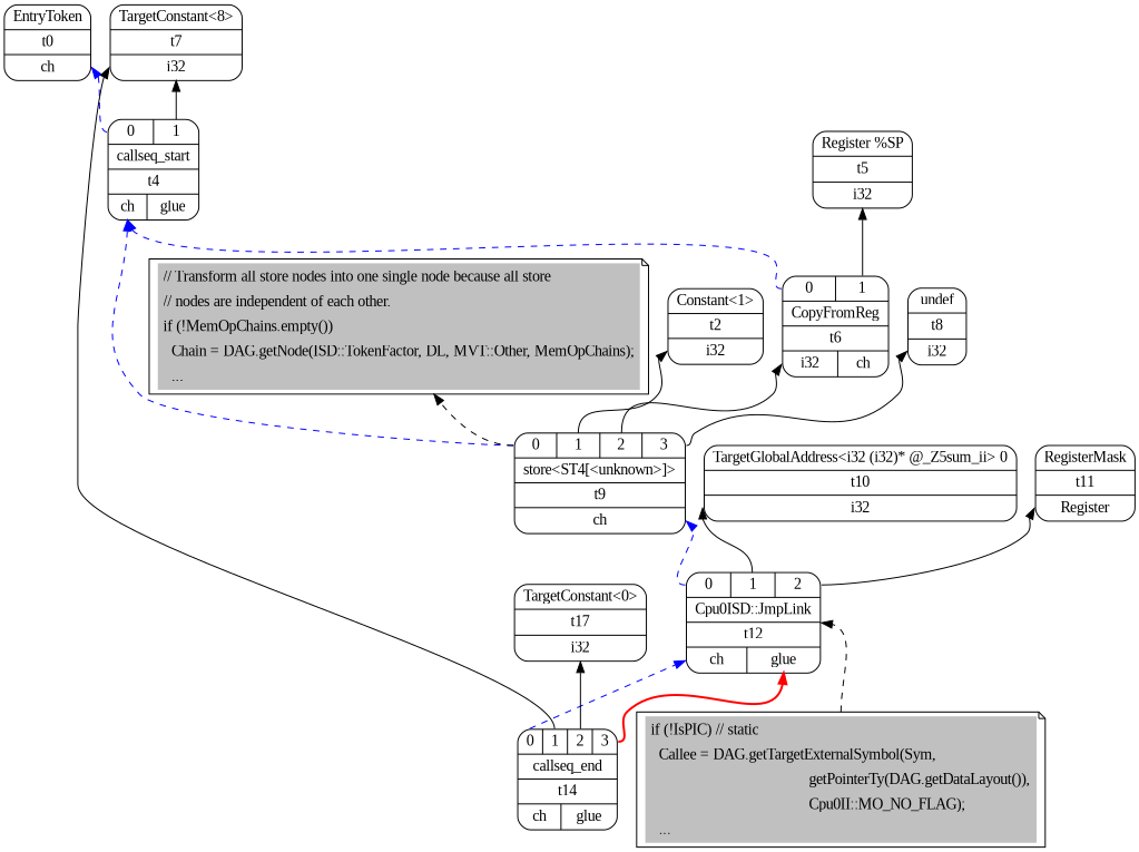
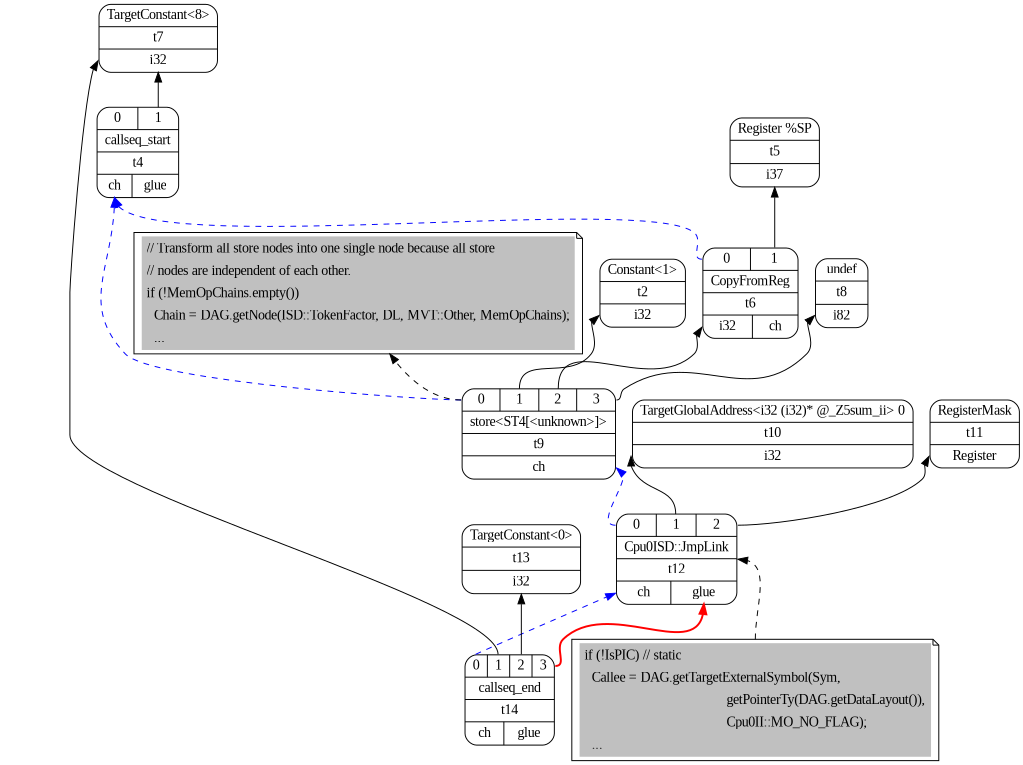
  digraph {
    fontname="Liberation Serif"
    rankdir=BT
    node [fontname="Liberation Serif" shape=Mrecord]
    edge [fontname="Liberation Serif" headport=d0 tailport=s0]
-   n1 [label="{EntryToken|t0|{<d0>ch}}"]
    n2 [label="{Constant\<1\>|t2|{<d0>i32}}"]
    n3 [label="{TargetConstant\<8\>|t7|{<d0>i32}}"]
    n4 [label="{{<s0>0|<s1>1}|callseq_start|t4|{<d0>ch|<d1>glue}}"]
-   n5 [label="{Register %SP|t5|{<d0>i32}}"]
+   n5 [label="{Register %SP|t5|{<d0>i37}}"]
    n6 [label="{{<s0>0|<s1>1}|CopyFromReg|t6|{<d0>i32|<d1>ch}}"]
-   n7 [label="{undef|t8|{<d0>i32}}"]
+   n7 [label="{undef|t8|{<d0>i82}}"]
    n8 [label="{{<s0>0|<s1>1|<s2>2|<s3>3}|store\<ST4[\<unknown\>]\>|t9|{<d0>ch}}"]
    n9 [label=<<table border="0" cellborder="0" cellpadding="3" bgcolor="gray">       <tr><td align="left">// Transform all store nodes into one single node because all store</td></tr>       <tr><td align="left" port="f1">// nodes are independent of each other.</td></tr>       <tr><td align="left" port="f2">if (!MemOpChains.empty())</td></tr>       <tr><td align="left" port="f3">  Chain = DAG.getNode(ISD::TokenFactor, DL, MVT::Other, MemOpChains);</td></tr>       <tr><td align="left">  ...</td></tr>       </table>> penwidth=1 shape=note]
    n10 [label="{TargetGlobalAddress\<i32 (i32)* @_Z5sum_ii\> 0|t10|{<d0>i32}}"]
    n11 [label="{RegisterMask|t11|{<d0>Register}}"]
    n12 [label="{{<s0>0|<s1>1|<s2>2}|Cpu0ISD::JmpLink|t12|{<d0>ch|<d1>glue}}"]
-   n13 [label="{TargetConstant\<0\>|t17|{<d0>i32}}"]
+   n13 [label="{TargetConstant\<0\>|t13|{<d0>i32}}"]
    n14 [label="{{<s0>0|<s1>1|<s2>2|<s3>3}|callseq_end|t14|{<d0>ch|<d1>glue}}"]
    n15 [label=<<table border="0" cellborder="0" cellpadding="3" bgcolor="gray">       <tr><td align="left">if (!IsPIC) // static</td></tr>       <tr><td align="left" port="f1">  Callee = DAG.getTargetExternalSymbol(Sym,</td></tr>       <tr><td align="left" port="f2">                                       getPointerTy(DAG.getDataLayout()),</td></tr>       <tr><td align="left" port="f3">                                       Cpu0II::MO_NO_FLAG);</td></tr>       <tr><td align="left">  ...</td></tr>       </table>> penwidth=1 shape=note]
-   n4 -> n1 [color=blue style=dashed]
    n4 -> n3 [tailport=s1]
    n6 -> n4 [color=blue style=dashed]
    n6 -> n5 [tailport=s1]
    n8 -> n2 [tailport=s1]
    n8 -> n4 [color=blue style=dashed]
    n8 -> n6 [tailport=s2]
    n8 -> n7 [tailport=s3]
    n8 -> n9 [color=black style=dashed]
    n12 -> n8 [color=blue style=dashed]
    n12 -> n10 [tailport=s1]
    n12 -> n11 [tailport=s2]
    n14 -> n3 [tailport=s1]
    n14 -> n12 [color=blue style=dashed]
    n14 -> n12 [color=red headport=d1 style=bold tailport=s3]
    n14 -> n13 [tailport=s2]
    n15 -> n12 [color=black headport=e style=dashed tailport=n]
  }
